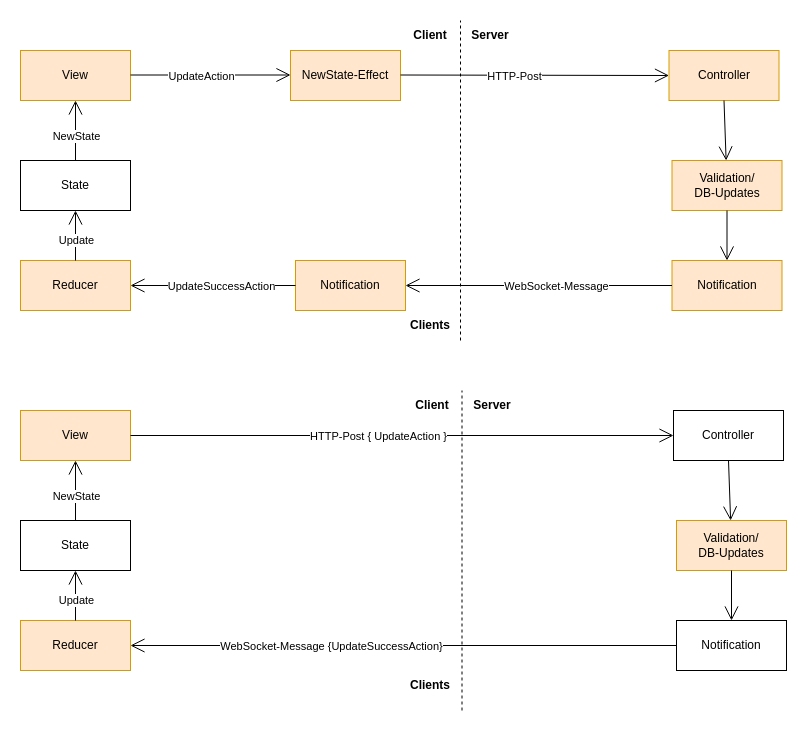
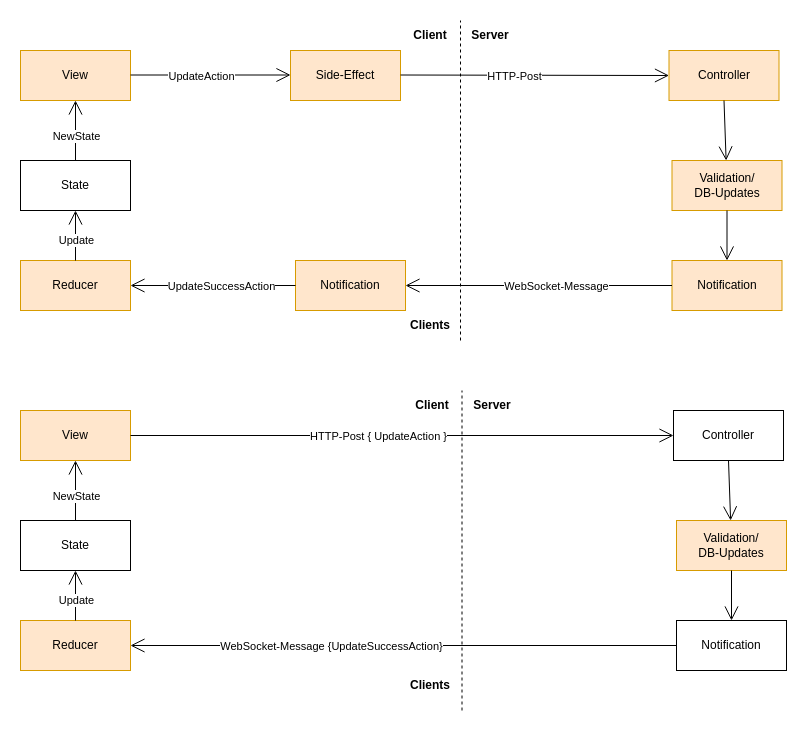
  <mxCell id="0" />
  <mxCell id="1" parent="0" />
  <mxCell id="2" value="View" style="html=1;whiteSpace=wrap;fillColor=#ffe6cc;strokeColor=#d79b00;" vertex="1" parent="1"><mxGeometry x="20" y="50" width="110" height="50" as="geometry" /></mxCell>
  <mxCell id="3" value="" style="endArrow=open;endFill=1;endSize=12;html=1;rounded=0;fontColor=#FFCE9F;" edge="1" parent="1"><mxGeometry width="160" relative="1" as="geometry"><mxPoint x="130" y="74.5" as="sourcePoint" /><mxPoint x="290" y="74.5" as="targetPoint" /></mxGeometry></mxCell>
  <mxCell id="4" value="UpdateAction" style="edgeLabel;html=1;align=center;verticalAlign=middle;resizable=0;points=[];" vertex="1" connectable="0" parent="3"><mxGeometry x="-0.212" y="1" relative="1" as="geometry"><mxPoint x="7" y="2" as="offset" /></mxGeometry></mxCell>
- <mxCell id="5" value="NewState-Effect" style="html=1;whiteSpace=wrap;fillColor=#ffe6cc;strokeColor=#d79b00;" vertex="1" parent="1"><mxGeometry x="290" y="50" width="110" height="50" as="geometry" /></mxCell>
+ <mxCell id="5" value="Side-Effect" style="html=1;whiteSpace=wrap;fillColor=#ffe6cc;strokeColor=#d79b00;" vertex="1" parent="1"><mxGeometry x="290" y="50" width="110" height="50" as="geometry" /></mxCell>
  <mxCell id="6" value="Controller" style="html=1;whiteSpace=wrap;fillColor=#ffe6cc;strokeColor=#d79b00;" vertex="1" parent="1"><mxGeometry x="668.5" y="50" width="110" height="50" as="geometry" /></mxCell>
  <mxCell id="7" value="" style="endArrow=open;endFill=1;endSize=12;html=1;rounded=0;entryX=0;entryY=0.5;entryDx=0;entryDy=0;" edge="1" parent="1" target="6"><mxGeometry width="160" relative="1" as="geometry"><mxPoint x="400" y="74.5" as="sourcePoint" /><mxPoint x="560" y="74.5" as="targetPoint" /></mxGeometry></mxCell>
  <mxCell id="8" value="HTTP-Post" style="edgeLabel;html=1;align=center;verticalAlign=middle;resizable=0;points=[];" vertex="1" connectable="0" parent="7"><mxGeometry x="-0.212" y="1" relative="1" as="geometry"><mxPoint x="7" y="2" as="offset" /></mxGeometry></mxCell>
  <mxCell id="9" value="Validation/&lt;br&gt;DB-Updates" style="html=1;whiteSpace=wrap;fillColor=#ffe6cc;strokeColor=#d79b00;" vertex="1" parent="1"><mxGeometry x="671.5" y="160" width="110" height="50" as="geometry" /></mxCell>
  <mxCell id="10" value="" style="endArrow=open;endFill=1;endSize=12;html=1;rounded=0;exitX=0.5;exitY=1;exitDx=0;exitDy=0;" edge="1" parent="1" source="6" target="9"><mxGeometry width="160" relative="1" as="geometry"><mxPoint x="428.5" y="410" as="sourcePoint" /><mxPoint x="588.5" y="410" as="targetPoint" /></mxGeometry></mxCell>
  <mxCell id="11" value="Notification" style="html=1;whiteSpace=wrap;fillColor=#ffe6cc;strokeColor=#d79b00;" vertex="1" parent="1"><mxGeometry x="671.5" y="260" width="110" height="50" as="geometry" /></mxCell>
  <mxCell id="12" value="" style="endArrow=open;endFill=1;endSize=12;html=1;rounded=0;exitX=0.5;exitY=1;exitDx=0;exitDy=0;entryX=0.5;entryY=0;entryDx=0;entryDy=0;" edge="1" parent="1" source="9" target="11"><mxGeometry width="160" relative="1" as="geometry"><mxPoint x="733.5" y="110" as="sourcePoint" /><mxPoint x="735.5" y="170" as="targetPoint" /></mxGeometry></mxCell>
  <mxCell id="13" value="Notification" style="html=1;whiteSpace=wrap;fillColor=#ffe6cc;strokeColor=#d79b00;" vertex="1" parent="1"><mxGeometry x="295" y="260" width="110" height="50" as="geometry" /></mxCell>
  <mxCell id="14" value="" style="endArrow=open;endFill=1;endSize=12;html=1;rounded=0;exitX=0;exitY=0.5;exitDx=0;exitDy=0;entryX=1;entryY=0.5;entryDx=0;entryDy=0;" edge="1" parent="1" source="11" target="13"><mxGeometry width="160" relative="1" as="geometry"><mxPoint x="410" y="84.5" as="sourcePoint" /><mxPoint x="570" y="84.5" as="targetPoint" /></mxGeometry></mxCell>
  <mxCell id="15" value="WebSocket-Message" style="edgeLabel;html=1;align=center;verticalAlign=middle;resizable=0;points=[];" vertex="1" connectable="0" parent="14"><mxGeometry x="-0.212" y="1" relative="1" as="geometry"><mxPoint x="-11" y="-1" as="offset" /></mxGeometry></mxCell>
  <mxCell id="16" value="Reducer" style="html=1;whiteSpace=wrap;fillColor=#ffe6cc;strokeColor=#d79b00;" vertex="1" parent="1"><mxGeometry x="20" y="260" width="110" height="50" as="geometry" /></mxCell>
  <mxCell id="17" value="" style="endArrow=open;endFill=1;endSize=12;html=1;rounded=0;exitX=0;exitY=0.5;exitDx=0;exitDy=0;entryX=1;entryY=0.5;entryDx=0;entryDy=0;" edge="1" parent="1" source="13" target="16"><mxGeometry width="160" relative="1" as="geometry"><mxPoint x="240" y="210" as="sourcePoint" /><mxPoint x="400" y="210" as="targetPoint" /></mxGeometry></mxCell>
  <mxCell id="18" value="UpdateSuccessAction" style="edgeLabel;html=1;align=center;verticalAlign=middle;resizable=0;points=[];" vertex="1" connectable="0" parent="17"><mxGeometry x="-0.212" y="1" relative="1" as="geometry"><mxPoint x="-10" y="-1" as="offset" /></mxGeometry></mxCell>
  <mxCell id="19" value="State" style="html=1;whiteSpace=wrap;" vertex="1" parent="1"><mxGeometry x="20" y="160" width="110" height="50" as="geometry" /></mxCell>
  <mxCell id="20" value="" style="endArrow=open;endFill=1;endSize=12;html=1;rounded=0;exitX=0.5;exitY=0;exitDx=0;exitDy=0;entryX=0.5;entryY=1;entryDx=0;entryDy=0;" edge="1" parent="1" source="16" target="19"><mxGeometry width="160" relative="1" as="geometry"><mxPoint x="305" y="295" as="sourcePoint" /><mxPoint x="140" y="295" as="targetPoint" /></mxGeometry></mxCell>
  <mxCell id="21" value="Update" style="edgeLabel;html=1;align=center;verticalAlign=middle;resizable=0;points=[];" vertex="1" connectable="0" parent="20"><mxGeometry x="-0.212" y="1" relative="1" as="geometry"><mxPoint x="1" y="-1" as="offset" /></mxGeometry></mxCell>
  <mxCell id="22" value="" style="endArrow=open;endFill=1;endSize=12;html=1;rounded=0;exitX=0.5;exitY=0;exitDx=0;exitDy=0;" edge="1" parent="1" source="19" target="2"><mxGeometry width="160" relative="1" as="geometry"><mxPoint x="85" y="270" as="sourcePoint" /><mxPoint x="85" y="220" as="targetPoint" /></mxGeometry></mxCell>
  <mxCell id="23" value="NewState" style="edgeLabel;html=1;align=center;verticalAlign=middle;resizable=0;points=[];" vertex="1" connectable="0" parent="22"><mxGeometry x="-0.212" y="1" relative="1" as="geometry"><mxPoint x="1" y="-1" as="offset" /></mxGeometry></mxCell>
  <mxCell id="24" value="View" style="html=1;whiteSpace=wrap;fillColor=#ffe6cc;strokeColor=#d79b00;" vertex="1" parent="1"><mxGeometry x="20" y="410" width="110" height="50" as="geometry" /></mxCell>
  <mxCell id="25" value="Controller" style="html=1;whiteSpace=wrap;" vertex="1" parent="1"><mxGeometry x="673" y="410" width="110" height="50" as="geometry" /></mxCell>
  <mxCell id="26" value="" style="endArrow=open;endFill=1;endSize=12;html=1;rounded=0;exitX=1;exitY=0.5;exitDx=0;exitDy=0;entryX=0;entryY=0.5;entryDx=0;entryDy=0;" edge="1" parent="1" source="24" target="25"><mxGeometry width="160" relative="1" as="geometry"><mxPoint x="400" y="434.5" as="sourcePoint" /><mxPoint x="560" y="434.5" as="targetPoint" /></mxGeometry></mxCell>
  <mxCell id="27" value="HTTP-Post { UpdateAction }" style="edgeLabel;html=1;align=center;verticalAlign=middle;resizable=0;points=[];" vertex="1" connectable="0" parent="26"><mxGeometry x="-0.212" y="1" relative="1" as="geometry"><mxPoint x="33" y="1" as="offset" /></mxGeometry></mxCell>
  <mxCell id="28" value="Validation/&lt;br&gt;DB-Updates" style="html=1;whiteSpace=wrap;fillColor=#ffe6cc;strokeColor=#d79b00;" vertex="1" parent="1"><mxGeometry x="676" y="520" width="110" height="50" as="geometry" /></mxCell>
  <mxCell id="29" value="" style="endArrow=open;endFill=1;endSize=12;html=1;rounded=0;exitX=0.5;exitY=1;exitDx=0;exitDy=0;" edge="1" parent="1" source="25" target="28"><mxGeometry width="160" relative="1" as="geometry"><mxPoint x="433" y="770" as="sourcePoint" /><mxPoint x="593" y="770" as="targetPoint" /></mxGeometry></mxCell>
  <mxCell id="30" value="Notification" style="html=1;whiteSpace=wrap;" vertex="1" parent="1"><mxGeometry x="676" y="620" width="110" height="50" as="geometry" /></mxCell>
  <mxCell id="31" value="" style="endArrow=open;endFill=1;endSize=12;html=1;rounded=0;exitX=0.5;exitY=1;exitDx=0;exitDy=0;entryX=0.5;entryY=0;entryDx=0;entryDy=0;" edge="1" parent="1" source="28" target="30"><mxGeometry width="160" relative="1" as="geometry"><mxPoint x="738" y="470" as="sourcePoint" /><mxPoint x="740" y="530" as="targetPoint" /></mxGeometry></mxCell>
  <mxCell id="32" value="" style="endArrow=open;endFill=1;endSize=12;html=1;rounded=0;exitX=0;exitY=0.5;exitDx=0;exitDy=0;" edge="1" parent="1" source="30" target="34"><mxGeometry width="160" relative="1" as="geometry"><mxPoint x="410" y="444.5" as="sourcePoint" /><mxPoint x="405" y="645" as="targetPoint" /></mxGeometry></mxCell>
  <mxCell id="33" value="WebSocket-Message {UpdateSuccessAction}" style="edgeLabel;html=1;align=center;verticalAlign=middle;resizable=0;points=[];" vertex="1" connectable="0" parent="32"><mxGeometry x="-0.212" y="1" relative="1" as="geometry"><mxPoint x="-131" y="-1" as="offset" /></mxGeometry></mxCell>
  <mxCell id="34" value="Reducer" style="html=1;whiteSpace=wrap;fillColor=#ffe6cc;strokeColor=#d79b00;" vertex="1" parent="1"><mxGeometry x="20" y="620" width="110" height="50" as="geometry" /></mxCell>
  <mxCell id="35" value="State" style="html=1;whiteSpace=wrap;" vertex="1" parent="1"><mxGeometry x="20" y="520" width="110" height="50" as="geometry" /></mxCell>
  <mxCell id="36" value="" style="endArrow=open;endFill=1;endSize=12;html=1;rounded=0;exitX=0.5;exitY=0;exitDx=0;exitDy=0;entryX=0.5;entryY=1;entryDx=0;entryDy=0;" edge="1" parent="1" source="34" target="35"><mxGeometry width="160" relative="1" as="geometry"><mxPoint x="305" y="655" as="sourcePoint" /><mxPoint x="140" y="655" as="targetPoint" /></mxGeometry></mxCell>
  <mxCell id="37" value="Update" style="edgeLabel;html=1;align=center;verticalAlign=middle;resizable=0;points=[];" vertex="1" connectable="0" parent="36"><mxGeometry x="-0.212" y="1" relative="1" as="geometry"><mxPoint x="1" y="-1" as="offset" /></mxGeometry></mxCell>
  <mxCell id="38" value="" style="endArrow=open;endFill=1;endSize=12;html=1;rounded=0;exitX=0.5;exitY=0;exitDx=0;exitDy=0;" edge="1" parent="1" source="35" target="24"><mxGeometry width="160" relative="1" as="geometry"><mxPoint x="85" y="630" as="sourcePoint" /><mxPoint x="85" y="580" as="targetPoint" /></mxGeometry></mxCell>
  <mxCell id="39" value="NewState" style="edgeLabel;html=1;align=center;verticalAlign=middle;resizable=0;points=[];" vertex="1" connectable="0" parent="38"><mxGeometry x="-0.212" y="1" relative="1" as="geometry"><mxPoint x="1" y="-1" as="offset" /></mxGeometry></mxCell>
  <mxCell id="40" value="" style="endArrow=none;dashed=1;html=1;rounded=0;exitX=1;exitY=1;exitDx=0;exitDy=0;" edge="1" parent="1" source="46"><mxGeometry width="50" height="50" relative="1" as="geometry"><mxPoint x="460" y="320" as="sourcePoint" /><mxPoint x="460" y="20" as="targetPoint" /></mxGeometry></mxCell>
  <mxCell id="41" value="Client" style="text;html=1;strokeColor=none;fillColor=none;align=center;verticalAlign=middle;whiteSpace=wrap;rounded=0;fontStyle=1" vertex="1" parent="1"><mxGeometry x="400" y="20" width="60" height="30" as="geometry" /></mxCell>
  <mxCell id="42" value="Server" style="text;html=1;strokeColor=none;fillColor=none;align=center;verticalAlign=middle;whiteSpace=wrap;rounded=0;fontStyle=1" vertex="1" parent="1"><mxGeometry x="460" y="20" width="60" height="30" as="geometry" /></mxCell>
  <mxCell id="43" value="" style="endArrow=none;dashed=1;html=1;rounded=0;" edge="1" parent="1"><mxGeometry width="50" height="50" relative="1" as="geometry"><mxPoint x="461.5" y="710" as="sourcePoint" /><mxPoint x="461.5" y="390" as="targetPoint" /></mxGeometry></mxCell>
  <mxCell id="44" value="Client" style="text;html=1;strokeColor=none;fillColor=none;align=center;verticalAlign=middle;whiteSpace=wrap;rounded=0;fontStyle=1" vertex="1" parent="1"><mxGeometry x="401.5" y="390" width="60" height="30" as="geometry" /></mxCell>
  <mxCell id="45" value="Server" style="text;html=1;strokeColor=none;fillColor=none;align=center;verticalAlign=middle;whiteSpace=wrap;rounded=0;fontStyle=1" vertex="1" parent="1"><mxGeometry x="461.5" y="390" width="60" height="30" as="geometry" /></mxCell>
  <mxCell id="46" value="Clients" style="text;html=1;strokeColor=none;fillColor=none;align=center;verticalAlign=middle;whiteSpace=wrap;rounded=0;fontStyle=1" vertex="1" parent="1"><mxGeometry x="400" y="310" width="60" height="30" as="geometry" /></mxCell>
  <mxCell id="47" value="Clients" style="text;html=1;strokeColor=none;fillColor=none;align=center;verticalAlign=middle;whiteSpace=wrap;rounded=0;fontStyle=1" vertex="1" parent="1"><mxGeometry x="400" y="670" width="60" height="30" as="geometry" /></mxCell>
